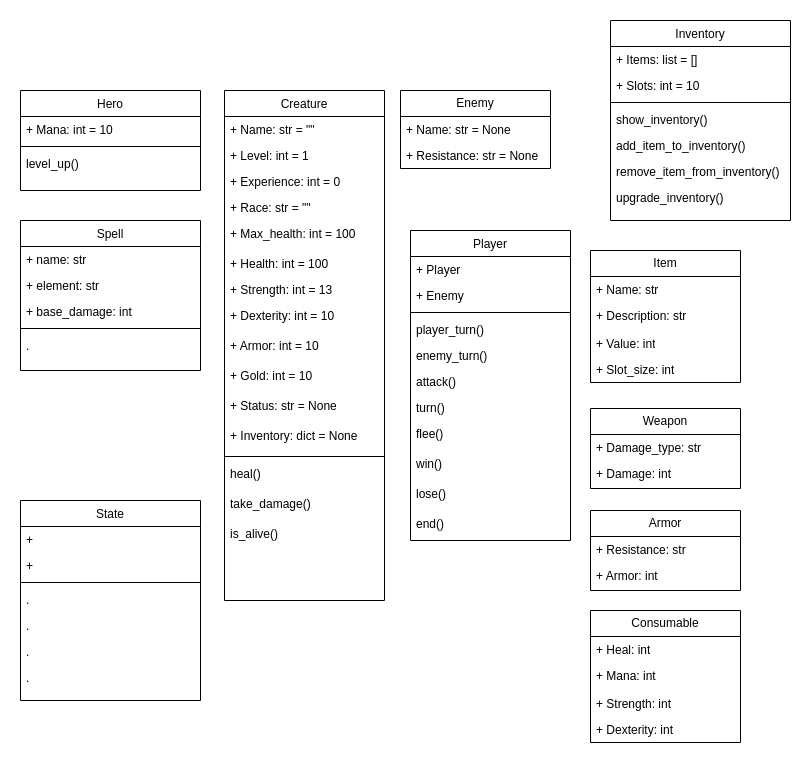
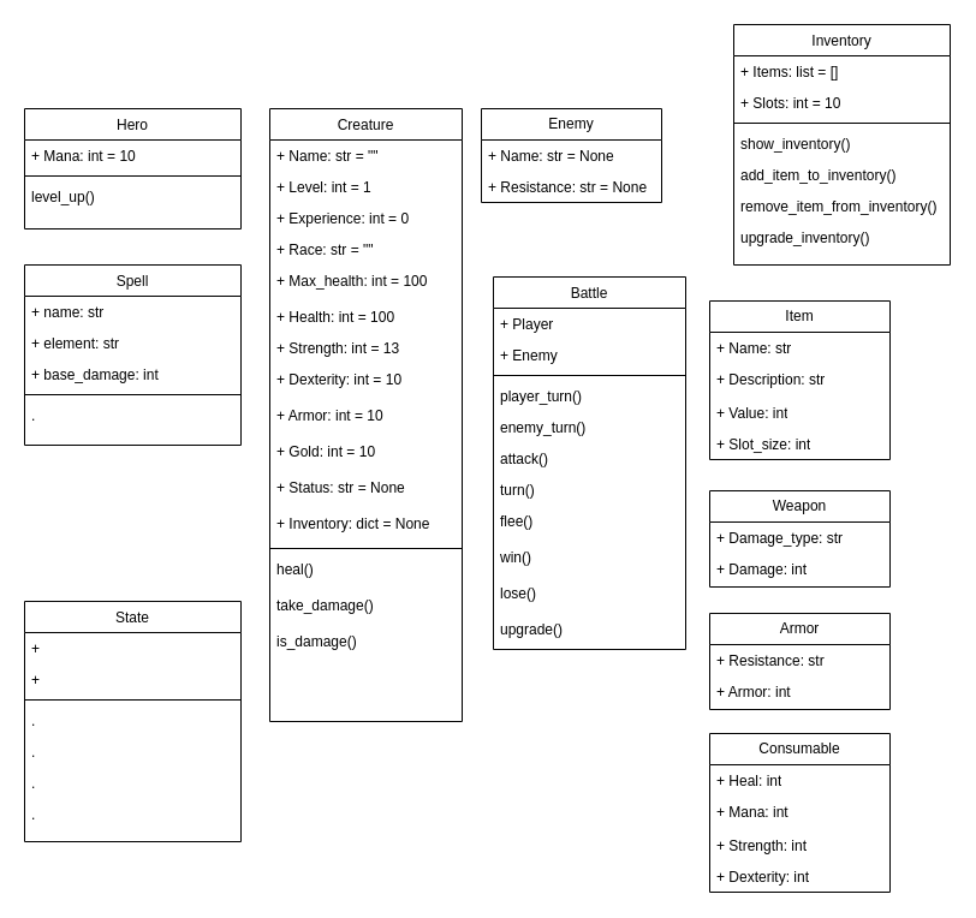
  <mxCell id="0" />
  <mxCell id="1" parent="0" />
  <mxCell id="2" value="Creature" style="swimlane;fontStyle=0;align=center;verticalAlign=top;childLayout=stackLayout;horizontal=1;startSize=26;horizontalStack=0;resizeParent=1;resizeLast=0;collapsible=1;marginBottom=0;rounded=0;shadow=0;strokeWidth=1;" parent="1" vertex="1"><mxGeometry x="224" y="90" width="160" height="510" as="geometry"><mxRectangle x="550" y="140" width="160" height="26" as="alternateBounds" /></mxGeometry></mxCell>
  <mxCell id="3" value="+ Name: str = &quot;&quot;" style="text;align=left;verticalAlign=top;spacingLeft=4;spacingRight=4;overflow=hidden;rotatable=0;points=[[0,0.5],[1,0.5]];portConstraint=eastwest;" parent="2" vertex="1"><mxGeometry y="26" width="160" height="26" as="geometry" /></mxCell>
  <mxCell id="4" value="+ Level: int = 1" style="text;align=left;verticalAlign=top;spacingLeft=4;spacingRight=4;overflow=hidden;rotatable=0;points=[[0,0.5],[1,0.5]];portConstraint=eastwest;rounded=0;shadow=0;html=0;" parent="2" vertex="1"><mxGeometry y="52" width="160" height="26" as="geometry" /></mxCell>
  <mxCell id="5" value="+ Experience: int = 0" style="text;align=left;verticalAlign=top;spacingLeft=4;spacingRight=4;overflow=hidden;rotatable=0;points=[[0,0.5],[1,0.5]];portConstraint=eastwest;rounded=0;shadow=0;html=0;" parent="2" vertex="1"><mxGeometry y="78" width="160" height="26" as="geometry" /></mxCell>
  <mxCell id="6" value="+ Race: str = &quot;&quot;" style="text;align=left;verticalAlign=top;spacingLeft=4;spacingRight=4;overflow=hidden;rotatable=0;points=[[0,0.5],[1,0.5]];portConstraint=eastwest;rounded=0;shadow=0;html=0;" parent="2" vertex="1"><mxGeometry y="104" width="160" height="26" as="geometry" /></mxCell>
  <mxCell id="7" value="+ Max_health: int = 100" style="text;align=left;verticalAlign=top;spacingLeft=4;spacingRight=4;overflow=hidden;rotatable=0;points=[[0,0.5],[1,0.5]];portConstraint=eastwest;" parent="2" vertex="1"><mxGeometry y="130" width="160" height="30" as="geometry" /></mxCell>
  <mxCell id="8" value="+ Health: int = 100" style="text;align=left;verticalAlign=top;spacingLeft=4;spacingRight=4;overflow=hidden;rotatable=0;points=[[0,0.5],[1,0.5]];portConstraint=eastwest;rounded=0;shadow=0;html=0;" parent="2" vertex="1"><mxGeometry y="160" width="160" height="26" as="geometry" /></mxCell>
  <mxCell id="9" value="+ Strength: int = 13" style="text;align=left;verticalAlign=top;spacingLeft=4;spacingRight=4;overflow=hidden;rotatable=0;points=[[0,0.5],[1,0.5]];portConstraint=eastwest;" parent="2" vertex="1"><mxGeometry y="186" width="160" height="26" as="geometry" /></mxCell>
  <mxCell id="10" value="+ Dexterity: int = 10" style="text;align=left;verticalAlign=top;spacingLeft=4;spacingRight=4;overflow=hidden;rotatable=0;points=[[0,0.5],[1,0.5]];portConstraint=eastwest;" parent="2" vertex="1"><mxGeometry y="212" width="160" height="30" as="geometry" /></mxCell>
  <mxCell id="11" value="+ Armor: int = 10" style="text;align=left;verticalAlign=top;spacingLeft=4;spacingRight=4;overflow=hidden;rotatable=0;points=[[0,0.5],[1,0.5]];portConstraint=eastwest;" parent="2" vertex="1"><mxGeometry y="242" width="160" height="30" as="geometry" /></mxCell>
  <mxCell id="12" value="+ Gold: int = 10" style="text;align=left;verticalAlign=top;spacingLeft=4;spacingRight=4;overflow=hidden;rotatable=0;points=[[0,0.5],[1,0.5]];portConstraint=eastwest;" parent="2" vertex="1"><mxGeometry y="272" width="160" height="30" as="geometry" /></mxCell>
  <mxCell id="13" value="+ Status: str = None" style="text;align=left;verticalAlign=top;spacingLeft=4;spacingRight=4;overflow=hidden;rotatable=0;points=[[0,0.5],[1,0.5]];portConstraint=eastwest;" parent="2" vertex="1"><mxGeometry y="302" width="160" height="30" as="geometry" /></mxCell>
  <mxCell id="14" value="+ Inventory: dict = None" style="text;align=left;verticalAlign=top;spacingLeft=4;spacingRight=4;overflow=hidden;rotatable=0;points=[[0,0.5],[1,0.5]];portConstraint=eastwest;" parent="2" vertex="1"><mxGeometry y="332" width="160" height="30" as="geometry" /></mxCell>
  <mxCell id="15" value="" style="line;html=1;strokeWidth=1;align=left;verticalAlign=middle;spacingTop=-1;spacingLeft=3;spacingRight=3;rotatable=0;labelPosition=right;points=[];portConstraint=eastwest;" parent="2" vertex="1"><mxGeometry y="362" width="160" height="8" as="geometry" /></mxCell>
  <mxCell id="16" value="heal()" style="text;align=left;verticalAlign=top;spacingLeft=4;spacingRight=4;overflow=hidden;rotatable=0;points=[[0,0.5],[1,0.5]];portConstraint=eastwest;" parent="2" vertex="1"><mxGeometry y="370" width="160" height="30" as="geometry" /></mxCell>
  <mxCell id="17" value="take_damage()" style="text;align=left;verticalAlign=top;spacingLeft=4;spacingRight=4;overflow=hidden;rotatable=0;points=[[0,0.5],[1,0.5]];portConstraint=eastwest;" parent="2" vertex="1"><mxGeometry y="400" width="160" height="30" as="geometry" /></mxCell>
- <mxCell id="18" value="is_alive()" style="text;align=left;verticalAlign=top;spacingLeft=4;spacingRight=4;overflow=hidden;rotatable=0;points=[[0,0.5],[1,0.5]];portConstraint=eastwest;" parent="2" vertex="1"><mxGeometry y="430" width="160" height="30" as="geometry" /></mxCell>
+ <mxCell id="18" value="is_damage()" style="text;align=left;verticalAlign=top;spacingLeft=4;spacingRight=4;overflow=hidden;rotatable=0;points=[[0,0.5],[1,0.5]];portConstraint=eastwest;" parent="2" vertex="1"><mxGeometry y="430" width="160" height="30" as="geometry" /></mxCell>
  <mxCell id="19" value="Enemy" style="swimlane;fontStyle=0;childLayout=stackLayout;horizontal=1;startSize=26;fillColor=none;horizontalStack=0;resizeParent=1;resizeParentMax=0;resizeLast=0;collapsible=1;marginBottom=0;whiteSpace=wrap;html=1;" parent="1" vertex="1"><mxGeometry x="400" y="90" width="150" height="78" as="geometry" /></mxCell>
  <mxCell id="20" value="+ Name: str = None" style="text;strokeColor=none;fillColor=none;align=left;verticalAlign=top;spacingLeft=4;spacingRight=4;overflow=hidden;rotatable=0;points=[[0,0.5],[1,0.5]];portConstraint=eastwest;whiteSpace=wrap;html=1;" parent="19" vertex="1"><mxGeometry y="26" width="150" height="26" as="geometry" /></mxCell>
  <mxCell id="21" value="+ Resistance: str = None" style="text;strokeColor=none;fillColor=none;align=left;verticalAlign=top;spacingLeft=4;spacingRight=4;overflow=hidden;rotatable=0;points=[[0,0.5],[1,0.5]];portConstraint=eastwest;whiteSpace=wrap;html=1;" parent="19" vertex="1"><mxGeometry y="52" width="150" height="26" as="geometry" /></mxCell>
- <mxCell id="22" value="Player" style="swimlane;fontStyle=0;align=center;verticalAlign=top;childLayout=stackLayout;horizontal=1;startSize=26;horizontalStack=0;resizeParent=1;resizeLast=0;collapsible=1;marginBottom=0;rounded=0;shadow=0;strokeWidth=1;" parent="1" vertex="1"><mxGeometry x="410" y="230" width="160" height="310" as="geometry"><mxRectangle x="550" y="140" width="160" height="26" as="alternateBounds" /></mxGeometry></mxCell>
+ <mxCell id="22" value="Battle" style="swimlane;fontStyle=0;align=center;verticalAlign=top;childLayout=stackLayout;horizontal=1;startSize=26;horizontalStack=0;resizeParent=1;resizeLast=0;collapsible=1;marginBottom=0;rounded=0;shadow=0;strokeWidth=1;" parent="1" vertex="1"><mxGeometry x="410" y="230" width="160" height="310" as="geometry"><mxRectangle x="550" y="140" width="160" height="26" as="alternateBounds" /></mxGeometry></mxCell>
  <mxCell id="23" value="+ Player" style="text;align=left;verticalAlign=top;spacingLeft=4;spacingRight=4;overflow=hidden;rotatable=0;points=[[0,0.5],[1,0.5]];portConstraint=eastwest;" parent="22" vertex="1"><mxGeometry y="26" width="160" height="26" as="geometry" /></mxCell>
  <mxCell id="24" value="+ Enemy" style="text;align=left;verticalAlign=top;spacingLeft=4;spacingRight=4;overflow=hidden;rotatable=0;points=[[0,0.5],[1,0.5]];portConstraint=eastwest;rounded=0;shadow=0;html=0;" parent="22" vertex="1"><mxGeometry y="52" width="160" height="26" as="geometry" /></mxCell>
  <mxCell id="25" value="" style="line;html=1;strokeWidth=1;align=left;verticalAlign=middle;spacingTop=-1;spacingLeft=3;spacingRight=3;rotatable=0;labelPosition=right;points=[];portConstraint=eastwest;" parent="22" vertex="1"><mxGeometry y="78" width="160" height="8" as="geometry" /></mxCell>
  <mxCell id="26" value="player_turn()" style="text;align=left;verticalAlign=top;spacingLeft=4;spacingRight=4;overflow=hidden;rotatable=0;points=[[0,0.5],[1,0.5]];portConstraint=eastwest;rounded=0;shadow=0;html=0;" parent="22" vertex="1"><mxGeometry y="86" width="160" height="26" as="geometry" /></mxCell>
  <mxCell id="27" value="enemy_turn()" style="text;align=left;verticalAlign=top;spacingLeft=4;spacingRight=4;overflow=hidden;rotatable=0;points=[[0,0.5],[1,0.5]];portConstraint=eastwest;rounded=0;shadow=0;html=0;" parent="22" vertex="1"><mxGeometry y="112" width="160" height="26" as="geometry" /></mxCell>
  <mxCell id="28" value="attack()" style="text;align=left;verticalAlign=top;spacingLeft=4;spacingRight=4;overflow=hidden;rotatable=0;points=[[0,0.5],[1,0.5]];portConstraint=eastwest;rounded=0;shadow=0;html=0;" parent="22" vertex="1"><mxGeometry y="138" width="160" height="26" as="geometry" /></mxCell>
  <mxCell id="29" value="turn()" style="text;align=left;verticalAlign=top;spacingLeft=4;spacingRight=4;overflow=hidden;rotatable=0;points=[[0,0.5],[1,0.5]];portConstraint=eastwest;" parent="22" vertex="1"><mxGeometry y="164" width="160" height="26" as="geometry" /></mxCell>
  <mxCell id="30" value="flee()" style="text;align=left;verticalAlign=top;spacingLeft=4;spacingRight=4;overflow=hidden;rotatable=0;points=[[0,0.5],[1,0.5]];portConstraint=eastwest;" parent="22" vertex="1"><mxGeometry y="190" width="160" height="30" as="geometry" /></mxCell>
  <mxCell id="31" value="win()" style="text;align=left;verticalAlign=top;spacingLeft=4;spacingRight=4;overflow=hidden;rotatable=0;points=[[0,0.5],[1,0.5]];portConstraint=eastwest;" parent="22" vertex="1"><mxGeometry y="220" width="160" height="30" as="geometry" /></mxCell>
  <mxCell id="32" value="lose()" style="text;align=left;verticalAlign=top;spacingLeft=4;spacingRight=4;overflow=hidden;rotatable=0;points=[[0,0.5],[1,0.5]];portConstraint=eastwest;" parent="22" vertex="1"><mxGeometry y="250" width="160" height="30" as="geometry" /></mxCell>
- <mxCell id="33" value="end()" style="text;align=left;verticalAlign=top;spacingLeft=4;spacingRight=4;overflow=hidden;rotatable=0;points=[[0,0.5],[1,0.5]];portConstraint=eastwest;" parent="22" vertex="1"><mxGeometry y="280" width="160" height="30" as="geometry" /></mxCell>
+ <mxCell id="33" value="upgrade()" style="text;align=left;verticalAlign=top;spacingLeft=4;spacingRight=4;overflow=hidden;rotatable=0;points=[[0,0.5],[1,0.5]];portConstraint=eastwest;" parent="22" vertex="1"><mxGeometry y="280" width="160" height="30" as="geometry" /></mxCell>
  <mxCell id="34" value="Inventory" style="swimlane;fontStyle=0;align=center;verticalAlign=top;childLayout=stackLayout;horizontal=1;startSize=26;horizontalStack=0;resizeParent=1;resizeLast=0;collapsible=1;marginBottom=0;rounded=0;shadow=0;strokeWidth=1;" parent="1" vertex="1"><mxGeometry x="610" y="20" width="180" height="200" as="geometry"><mxRectangle x="550" y="140" width="160" height="26" as="alternateBounds" /></mxGeometry></mxCell>
  <mxCell id="35" value="+ Items: list = []" style="text;align=left;verticalAlign=top;spacingLeft=4;spacingRight=4;overflow=hidden;rotatable=0;points=[[0,0.5],[1,0.5]];portConstraint=eastwest;" parent="34" vertex="1"><mxGeometry y="26" width="180" height="26" as="geometry" /></mxCell>
  <mxCell id="36" value="+ Slots: int = 10" style="text;align=left;verticalAlign=top;spacingLeft=4;spacingRight=4;overflow=hidden;rotatable=0;points=[[0,0.5],[1,0.5]];portConstraint=eastwest;rounded=0;shadow=0;html=0;" parent="34" vertex="1"><mxGeometry y="52" width="180" height="26" as="geometry" /></mxCell>
  <mxCell id="37" value="" style="line;html=1;strokeWidth=1;align=left;verticalAlign=middle;spacingTop=-1;spacingLeft=3;spacingRight=3;rotatable=0;labelPosition=right;points=[];portConstraint=eastwest;" parent="34" vertex="1"><mxGeometry y="78" width="180" height="8" as="geometry" /></mxCell>
  <mxCell id="38" value="show_inventory()" style="text;align=left;verticalAlign=top;spacingLeft=4;spacingRight=4;overflow=hidden;rotatable=0;points=[[0,0.5],[1,0.5]];portConstraint=eastwest;rounded=0;shadow=0;html=0;" parent="34" vertex="1"><mxGeometry y="86" width="180" height="26" as="geometry" /></mxCell>
  <mxCell id="39" value="add_item_to_inventory()" style="text;align=left;verticalAlign=top;spacingLeft=4;spacingRight=4;overflow=hidden;rotatable=0;points=[[0,0.5],[1,0.5]];portConstraint=eastwest;rounded=0;shadow=0;html=0;" parent="34" vertex="1"><mxGeometry y="112" width="180" height="26" as="geometry" /></mxCell>
  <mxCell id="40" value="remove_item_from_inventory()" style="text;align=left;verticalAlign=top;spacingLeft=4;spacingRight=4;overflow=hidden;rotatable=0;points=[[0,0.5],[1,0.5]];portConstraint=eastwest;" parent="34" vertex="1"><mxGeometry y="138" width="180" height="26" as="geometry" /></mxCell>
  <mxCell id="41" value="upgrade_inventory()" style="text;align=left;verticalAlign=top;spacingLeft=4;spacingRight=4;overflow=hidden;rotatable=0;points=[[0,0.5],[1,0.5]];portConstraint=eastwest;" parent="34" vertex="1"><mxGeometry y="164" width="180" height="30" as="geometry" /></mxCell>
  <mxCell id="42" value="Item" style="swimlane;fontStyle=0;childLayout=stackLayout;horizontal=1;startSize=26;fillColor=none;horizontalStack=0;resizeParent=1;resizeParentMax=0;resizeLast=0;collapsible=1;marginBottom=0;whiteSpace=wrap;html=1;" parent="1" vertex="1"><mxGeometry x="590" y="250" width="150" height="132" as="geometry" /></mxCell>
  <mxCell id="43" value="+ Name: str" style="text;strokeColor=none;fillColor=none;align=left;verticalAlign=top;spacingLeft=4;spacingRight=4;overflow=hidden;rotatable=0;points=[[0,0.5],[1,0.5]];portConstraint=eastwest;whiteSpace=wrap;html=1;" parent="42" vertex="1"><mxGeometry y="26" width="150" height="26" as="geometry" /></mxCell>
  <mxCell id="44" value="+ Description: str" style="text;strokeColor=none;fillColor=none;align=left;verticalAlign=top;spacingLeft=4;spacingRight=4;overflow=hidden;rotatable=0;points=[[0,0.5],[1,0.5]];portConstraint=eastwest;whiteSpace=wrap;html=1;" parent="42" vertex="1"><mxGeometry y="52" width="150" height="28" as="geometry" /></mxCell>
  <mxCell id="45" value="+ Value: int" style="text;strokeColor=none;fillColor=none;align=left;verticalAlign=top;spacingLeft=4;spacingRight=4;overflow=hidden;rotatable=0;points=[[0,0.5],[1,0.5]];portConstraint=eastwest;whiteSpace=wrap;html=1;" parent="42" vertex="1"><mxGeometry y="80" width="150" height="26" as="geometry" /></mxCell>
  <mxCell id="46" value="+ Slot_size: int" style="text;strokeColor=none;fillColor=none;align=left;verticalAlign=top;spacingLeft=4;spacingRight=4;overflow=hidden;rotatable=0;points=[[0,0.5],[1,0.5]];portConstraint=eastwest;whiteSpace=wrap;html=1;" parent="42" vertex="1"><mxGeometry y="106" width="150" height="26" as="geometry" /></mxCell>
  <mxCell id="47" value="Weapon" style="swimlane;fontStyle=0;childLayout=stackLayout;horizontal=1;startSize=26;fillColor=none;horizontalStack=0;resizeParent=1;resizeParentMax=0;resizeLast=0;collapsible=1;marginBottom=0;whiteSpace=wrap;html=1;" parent="1" vertex="1"><mxGeometry x="590" y="408" width="150" height="80" as="geometry" /></mxCell>
  <mxCell id="48" value="+ Damage_type: str" style="text;strokeColor=none;fillColor=none;align=left;verticalAlign=top;spacingLeft=4;spacingRight=4;overflow=hidden;rotatable=0;points=[[0,0.5],[1,0.5]];portConstraint=eastwest;whiteSpace=wrap;html=1;" parent="47" vertex="1"><mxGeometry y="26" width="150" height="26" as="geometry" /></mxCell>
  <mxCell id="49" value="+ Damage: int" style="text;strokeColor=none;fillColor=none;align=left;verticalAlign=top;spacingLeft=4;spacingRight=4;overflow=hidden;rotatable=0;points=[[0,0.5],[1,0.5]];portConstraint=eastwest;whiteSpace=wrap;html=1;" parent="47" vertex="1"><mxGeometry y="52" width="150" height="28" as="geometry" /></mxCell>
  <mxCell id="50" value="Armor" style="swimlane;fontStyle=0;childLayout=stackLayout;horizontal=1;startSize=26;fillColor=none;horizontalStack=0;resizeParent=1;resizeParentMax=0;resizeLast=0;collapsible=1;marginBottom=0;whiteSpace=wrap;html=1;" parent="1" vertex="1"><mxGeometry x="590" y="510" width="150" height="80" as="geometry" /></mxCell>
  <mxCell id="51" value="+ Resistance: str" style="text;strokeColor=none;fillColor=none;align=left;verticalAlign=top;spacingLeft=4;spacingRight=4;overflow=hidden;rotatable=0;points=[[0,0.5],[1,0.5]];portConstraint=eastwest;whiteSpace=wrap;html=1;" parent="50" vertex="1"><mxGeometry y="26" width="150" height="26" as="geometry" /></mxCell>
  <mxCell id="52" value="+ Armor: int" style="text;strokeColor=none;fillColor=none;align=left;verticalAlign=top;spacingLeft=4;spacingRight=4;overflow=hidden;rotatable=0;points=[[0,0.5],[1,0.5]];portConstraint=eastwest;whiteSpace=wrap;html=1;" parent="50" vertex="1"><mxGeometry y="52" width="150" height="28" as="geometry" /></mxCell>
  <mxCell id="53" value="Consumable" style="swimlane;fontStyle=0;childLayout=stackLayout;horizontal=1;startSize=26;fillColor=none;horizontalStack=0;resizeParent=1;resizeParentMax=0;resizeLast=0;collapsible=1;marginBottom=0;whiteSpace=wrap;html=1;" parent="1" vertex="1"><mxGeometry x="590" y="610" width="150" height="132" as="geometry" /></mxCell>
  <mxCell id="54" value="+ Heal: int" style="text;strokeColor=none;fillColor=none;align=left;verticalAlign=top;spacingLeft=4;spacingRight=4;overflow=hidden;rotatable=0;points=[[0,0.5],[1,0.5]];portConstraint=eastwest;whiteSpace=wrap;html=1;" parent="53" vertex="1"><mxGeometry y="26" width="150" height="26" as="geometry" /></mxCell>
  <mxCell id="55" value="+ Mana: int" style="text;strokeColor=none;fillColor=none;align=left;verticalAlign=top;spacingLeft=4;spacingRight=4;overflow=hidden;rotatable=0;points=[[0,0.5],[1,0.5]];portConstraint=eastwest;whiteSpace=wrap;html=1;" parent="53" vertex="1"><mxGeometry y="52" width="150" height="28" as="geometry" /></mxCell>
  <mxCell id="56" value="+ Strength: int" style="text;strokeColor=none;fillColor=none;align=left;verticalAlign=top;spacingLeft=4;spacingRight=4;overflow=hidden;rotatable=0;points=[[0,0.5],[1,0.5]];portConstraint=eastwest;whiteSpace=wrap;html=1;" parent="53" vertex="1"><mxGeometry y="80" width="150" height="26" as="geometry" /></mxCell>
  <mxCell id="57" value="+ Dexterity: int" style="text;strokeColor=none;fillColor=none;align=left;verticalAlign=top;spacingLeft=4;spacingRight=4;overflow=hidden;rotatable=0;points=[[0,0.5],[1,0.5]];portConstraint=eastwest;whiteSpace=wrap;html=1;" parent="53" vertex="1"><mxGeometry y="106" width="150" height="26" as="geometry" /></mxCell>
  <mxCell id="58" value="Spell" style="swimlane;fontStyle=0;align=center;verticalAlign=top;childLayout=stackLayout;horizontal=1;startSize=26;horizontalStack=0;resizeParent=1;resizeLast=0;collapsible=1;marginBottom=0;rounded=0;shadow=0;strokeWidth=1;" parent="1" vertex="1"><mxGeometry x="20" y="220" width="180" height="150" as="geometry"><mxRectangle x="550" y="140" width="160" height="26" as="alternateBounds" /></mxGeometry></mxCell>
  <mxCell id="59" value="+ name: str" style="text;align=left;verticalAlign=top;spacingLeft=4;spacingRight=4;overflow=hidden;rotatable=0;points=[[0,0.5],[1,0.5]];portConstraint=eastwest;" parent="58" vertex="1"><mxGeometry y="26" width="180" height="26" as="geometry" /></mxCell>
  <mxCell id="60" value="+ element: str" style="text;align=left;verticalAlign=top;spacingLeft=4;spacingRight=4;overflow=hidden;rotatable=0;points=[[0,0.5],[1,0.5]];portConstraint=eastwest;rounded=0;shadow=0;html=0;" parent="58" vertex="1"><mxGeometry y="52" width="180" height="26" as="geometry" /></mxCell>
  <mxCell id="61" value="+ base_damage: int" style="text;align=left;verticalAlign=top;spacingLeft=4;spacingRight=4;overflow=hidden;rotatable=0;points=[[0,0.5],[1,0.5]];portConstraint=eastwest;rounded=0;shadow=0;html=0;" parent="58" vertex="1"><mxGeometry y="78" width="180" height="26" as="geometry" /></mxCell>
  <mxCell id="62" value="" style="line;html=1;strokeWidth=1;align=left;verticalAlign=middle;spacingTop=-1;spacingLeft=3;spacingRight=3;rotatable=0;labelPosition=right;points=[];portConstraint=eastwest;" parent="58" vertex="1"><mxGeometry y="104" width="180" height="8" as="geometry" /></mxCell>
  <mxCell id="63" value="." style="text;align=left;verticalAlign=top;spacingLeft=4;spacingRight=4;overflow=hidden;rotatable=0;points=[[0,0.5],[1,0.5]];portConstraint=eastwest;rounded=0;shadow=0;html=0;" parent="58" vertex="1"><mxGeometry y="112" width="180" height="26" as="geometry" /></mxCell>
  <mxCell id="64" value="State" style="swimlane;fontStyle=0;align=center;verticalAlign=top;childLayout=stackLayout;horizontal=1;startSize=26;horizontalStack=0;resizeParent=1;resizeLast=0;collapsible=1;marginBottom=0;rounded=0;shadow=0;strokeWidth=1;" parent="1" vertex="1"><mxGeometry x="20" y="500" width="180" height="200" as="geometry"><mxRectangle x="550" y="140" width="160" height="26" as="alternateBounds" /></mxGeometry></mxCell>
  <mxCell id="65" value="+" style="text;align=left;verticalAlign=top;spacingLeft=4;spacingRight=4;overflow=hidden;rotatable=0;points=[[0,0.5],[1,0.5]];portConstraint=eastwest;" parent="64" vertex="1"><mxGeometry y="26" width="180" height="26" as="geometry" /></mxCell>
  <mxCell id="66" value="+" style="text;align=left;verticalAlign=top;spacingLeft=4;spacingRight=4;overflow=hidden;rotatable=0;points=[[0,0.5],[1,0.5]];portConstraint=eastwest;rounded=0;shadow=0;html=0;" parent="64" vertex="1"><mxGeometry y="52" width="180" height="26" as="geometry" /></mxCell>
  <mxCell id="67" value="" style="line;html=1;strokeWidth=1;align=left;verticalAlign=middle;spacingTop=-1;spacingLeft=3;spacingRight=3;rotatable=0;labelPosition=right;points=[];portConstraint=eastwest;" parent="64" vertex="1"><mxGeometry y="78" width="180" height="8" as="geometry" /></mxCell>
  <mxCell id="68" value="." style="text;align=left;verticalAlign=top;spacingLeft=4;spacingRight=4;overflow=hidden;rotatable=0;points=[[0,0.5],[1,0.5]];portConstraint=eastwest;rounded=0;shadow=0;html=0;" parent="64" vertex="1"><mxGeometry y="86" width="180" height="26" as="geometry" /></mxCell>
  <mxCell id="69" value="." style="text;align=left;verticalAlign=top;spacingLeft=4;spacingRight=4;overflow=hidden;rotatable=0;points=[[0,0.5],[1,0.5]];portConstraint=eastwest;rounded=0;shadow=0;html=0;" parent="64" vertex="1"><mxGeometry y="112" width="180" height="26" as="geometry" /></mxCell>
  <mxCell id="70" value="." style="text;align=left;verticalAlign=top;spacingLeft=4;spacingRight=4;overflow=hidden;rotatable=0;points=[[0,0.5],[1,0.5]];portConstraint=eastwest;" parent="64" vertex="1"><mxGeometry y="138" width="180" height="26" as="geometry" /></mxCell>
  <mxCell id="71" value="." style="text;align=left;verticalAlign=top;spacingLeft=4;spacingRight=4;overflow=hidden;rotatable=0;points=[[0,0.5],[1,0.5]];portConstraint=eastwest;" parent="64" vertex="1"><mxGeometry y="164" width="180" height="30" as="geometry" /></mxCell>
  <mxCell id="72" value="Hero" style="swimlane;fontStyle=0;align=center;verticalAlign=top;childLayout=stackLayout;horizontal=1;startSize=26;horizontalStack=0;resizeParent=1;resizeLast=0;collapsible=1;marginBottom=0;rounded=0;shadow=0;strokeWidth=1;" parent="1" vertex="1"><mxGeometry x="20" y="90" width="180" height="100" as="geometry"><mxRectangle x="550" y="140" width="160" height="26" as="alternateBounds" /></mxGeometry></mxCell>
  <mxCell id="73" value="+ Mana: int = 10" style="text;strokeColor=none;fillColor=none;align=left;verticalAlign=top;spacingLeft=4;spacingRight=4;overflow=hidden;rotatable=0;points=[[0,0.5],[1,0.5]];portConstraint=eastwest;whiteSpace=wrap;html=1;" parent="72" vertex="1"><mxGeometry y="26" width="180" height="26" as="geometry" /></mxCell>
  <mxCell id="74" value="" style="line;html=1;strokeWidth=1;align=left;verticalAlign=middle;spacingTop=-1;spacingLeft=3;spacingRight=3;rotatable=0;labelPosition=right;points=[];portConstraint=eastwest;" parent="72" vertex="1"><mxGeometry y="52" width="180" height="8" as="geometry" /></mxCell>
  <mxCell id="75" value="level_up()" style="text;align=left;verticalAlign=top;spacingLeft=4;spacingRight=4;overflow=hidden;rotatable=0;points=[[0,0.5],[1,0.5]];portConstraint=eastwest;rounded=0;shadow=0;html=0;" parent="72" vertex="1"><mxGeometry y="60" width="180" height="26" as="geometry" /></mxCell>
